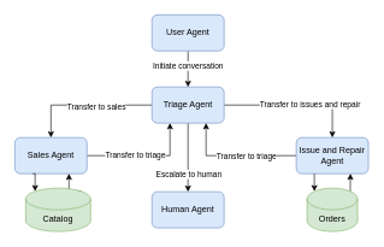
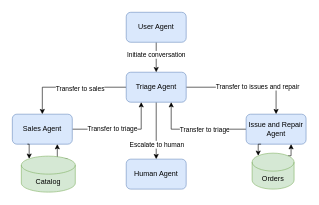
  <mxCell id="0" />
  <mxCell id="1" parent="0" />
  <mxCell id="2" style="edgeStyle=orthogonalEdgeStyle;rounded=0;orthogonalLoop=1;jettySize=auto;html=1;entryX=0.5;entryY=0;entryDx=0;entryDy=0;" edge="1" parent="1" source="8" target="11"><mxGeometry relative="1" as="geometry" /></mxCell>
  <mxCell id="3" value="Transfer to sales" style="edgeLabel;html=1;align=center;verticalAlign=middle;resizable=0;points=[];" vertex="1" connectable="0" parent="2"><mxGeometry x="-0.159" y="2" relative="1" as="geometry"><mxPoint as="offset" /></mxGeometry></mxCell>
  <mxCell id="4" style="edgeStyle=orthogonalEdgeStyle;rounded=0;orthogonalLoop=1;jettySize=auto;html=1;entryX=0.5;entryY=0;entryDx=0;entryDy=0;" edge="1" parent="1" source="8" target="14"><mxGeometry relative="1" as="geometry" /></mxCell>
  <mxCell id="5" value="Transfer to issues and repair" style="edgeLabel;html=1;align=center;verticalAlign=middle;resizable=0;points=[];" vertex="1" connectable="0" parent="4"><mxGeometry x="0.207" y="3" relative="1" as="geometry"><mxPoint y="1" as="offset" /></mxGeometry></mxCell>
  <mxCell id="6" style="edgeStyle=orthogonalEdgeStyle;rounded=0;orthogonalLoop=1;jettySize=auto;html=1;entryX=0.5;entryY=0;entryDx=0;entryDy=0;" edge="1" parent="1" source="8" target="24"><mxGeometry relative="1" as="geometry" /></mxCell>
  <mxCell id="7" value="Escalate to human" style="edgeLabel;html=1;align=center;verticalAlign=middle;resizable=0;points=[];" vertex="1" connectable="0" parent="6"><mxGeometry x="0.267" y="3" relative="1" as="geometry"><mxPoint x="-3" y="10" as="offset" /></mxGeometry></mxCell>
  <mxCell id="8" value="Triage Agent" style="rounded=1;whiteSpace=wrap;html=1;fillColor=#dae8fc;strokeColor=#6c8ebf;" vertex="1" parent="1"><mxGeometry x="210" y="120" width="100" height="50" as="geometry" /></mxCell>
  <mxCell id="9" style="edgeStyle=orthogonalEdgeStyle;rounded=0;orthogonalLoop=1;jettySize=auto;html=1;entryX=0.25;entryY=1;entryDx=0;entryDy=0;" edge="1" parent="1" source="11" target="8"><mxGeometry relative="1" as="geometry" /></mxCell>
  <mxCell id="10" value="Transfer to triage" style="edgeLabel;html=1;align=center;verticalAlign=middle;resizable=0;points=[];" vertex="1" connectable="0" parent="9"><mxGeometry x="-0.171" y="2" relative="1" as="geometry"><mxPoint y="1" as="offset" /></mxGeometry></mxCell>
  <mxCell id="11" value="Sales Agent" style="rounded=1;whiteSpace=wrap;html=1;fillColor=#dae8fc;strokeColor=#6c8ebf;" vertex="1" parent="1"><mxGeometry x="20" y="190" width="100" height="50" as="geometry" /></mxCell>
  <mxCell id="12" style="edgeStyle=orthogonalEdgeStyle;rounded=0;orthogonalLoop=1;jettySize=auto;html=1;entryX=0.75;entryY=1;entryDx=0;entryDy=0;" edge="1" parent="1" source="14" target="8"><mxGeometry relative="1" as="geometry" /></mxCell>
  <mxCell id="13" value="Transfer to triage" style="edgeLabel;html=1;align=center;verticalAlign=middle;resizable=0;points=[];" vertex="1" connectable="0" parent="12"><mxGeometry x="0.35" y="1" relative="1" as="geometry"><mxPoint x="45" y="-1" as="offset" /></mxGeometry></mxCell>
  <mxCell id="14" value="Issue and Repair Agent" style="rounded=1;whiteSpace=wrap;html=1;fillColor=#dae8fc;strokeColor=#6c8ebf;" vertex="1" parent="1"><mxGeometry x="410" y="190" width="100" height="50" as="geometry" /></mxCell>
  <mxCell id="15" style="edgeStyle=orthogonalEdgeStyle;rounded=0;orthogonalLoop=1;jettySize=auto;html=1;entryX=0.5;entryY=0;entryDx=0;entryDy=0;" edge="1" parent="1" source="17" target="8"><mxGeometry relative="1" as="geometry" /></mxCell>
  <mxCell id="16" value="Initiate conversation" style="edgeLabel;html=1;align=center;verticalAlign=middle;resizable=0;points=[];" vertex="1" connectable="0" parent="15"><mxGeometry x="-0.22" y="-1" relative="1" as="geometry"><mxPoint as="offset" /></mxGeometry></mxCell>
  <mxCell id="17" value="User Agent" style="rounded=1;whiteSpace=wrap;html=1;fillColor=#dae8fc;strokeColor=#6c8ebf;" vertex="1" parent="1"><mxGeometry x="210" y="20" width="100" height="50" as="geometry" /></mxCell>
  <mxCell id="18" style="edgeStyle=orthogonalEdgeStyle;rounded=0;orthogonalLoop=1;jettySize=auto;html=1;exitX=0.855;exitY=0;exitDx=0;exitDy=4.35;exitPerimeter=0;entryX=0.75;entryY=1;entryDx=0;entryDy=0;" edge="1" parent="1" source="19" target="11"><mxGeometry relative="1" as="geometry" /></mxCell>
  <mxCell id="19" value="Catalog" style="shape=cylinder3;whiteSpace=wrap;html=1;boundedLbl=1;backgroundOutline=1;size=15;fillColor=#d5e8d4;strokeColor=#82b366;" vertex="1" parent="1"><mxGeometry x="35" y="260" width="90" height="60" as="geometry" /></mxCell>
  <mxCell id="20" style="edgeStyle=orthogonalEdgeStyle;rounded=0;orthogonalLoop=1;jettySize=auto;html=1;exitX=0.855;exitY=0;exitDx=0;exitDy=4.35;exitPerimeter=0;entryX=0.75;entryY=1;entryDx=0;entryDy=0;" edge="1" parent="1" source="21" target="14"><mxGeometry relative="1" as="geometry" /></mxCell>
- <mxCell id="21" value="Orders" style="shape=cylinder3;whiteSpace=wrap;html=1;boundedLbl=1;backgroundOutline=1;size=15;fillColor=#d5e8d4;strokeColor=#82b366;" vertex="1" parent="1"><mxGeometry x="425" y="260" width="70" height="60" as="geometry" /></mxCell>
+ <mxCell id="21" value="Orders" style="shape=cylinder3;whiteSpace=wrap;html=1;boundedLbl=1;backgroundOutline=1;size=15;fillColor=#d5e8d4;strokeColor=#82b366;" vertex="1" parent="1"><mxGeometry x="420" y="255" width="70" height="60" as="geometry" /></mxCell>
  <mxCell id="22" style="edgeStyle=orthogonalEdgeStyle;rounded=0;orthogonalLoop=1;jettySize=auto;html=1;exitX=0.25;exitY=1;exitDx=0;exitDy=0;entryX=0.145;entryY=0;entryDx=0;entryDy=4.35;entryPerimeter=0;" edge="1" parent="1" source="11" target="19"><mxGeometry relative="1" as="geometry" /></mxCell>
  <mxCell id="23" style="edgeStyle=orthogonalEdgeStyle;rounded=0;orthogonalLoop=1;jettySize=auto;html=1;exitX=0.25;exitY=1;exitDx=0;exitDy=0;entryX=0.145;entryY=0;entryDx=0;entryDy=4.35;entryPerimeter=0;" edge="1" parent="1" source="14" target="21"><mxGeometry relative="1" as="geometry" /></mxCell>
  <mxCell id="24" value="Human Agent" style="rounded=1;whiteSpace=wrap;html=1;fillColor=#dae8fc;strokeColor=#6c8ebf;" vertex="1" parent="1"><mxGeometry x="210" y="265" width="100" height="50" as="geometry" /></mxCell>
